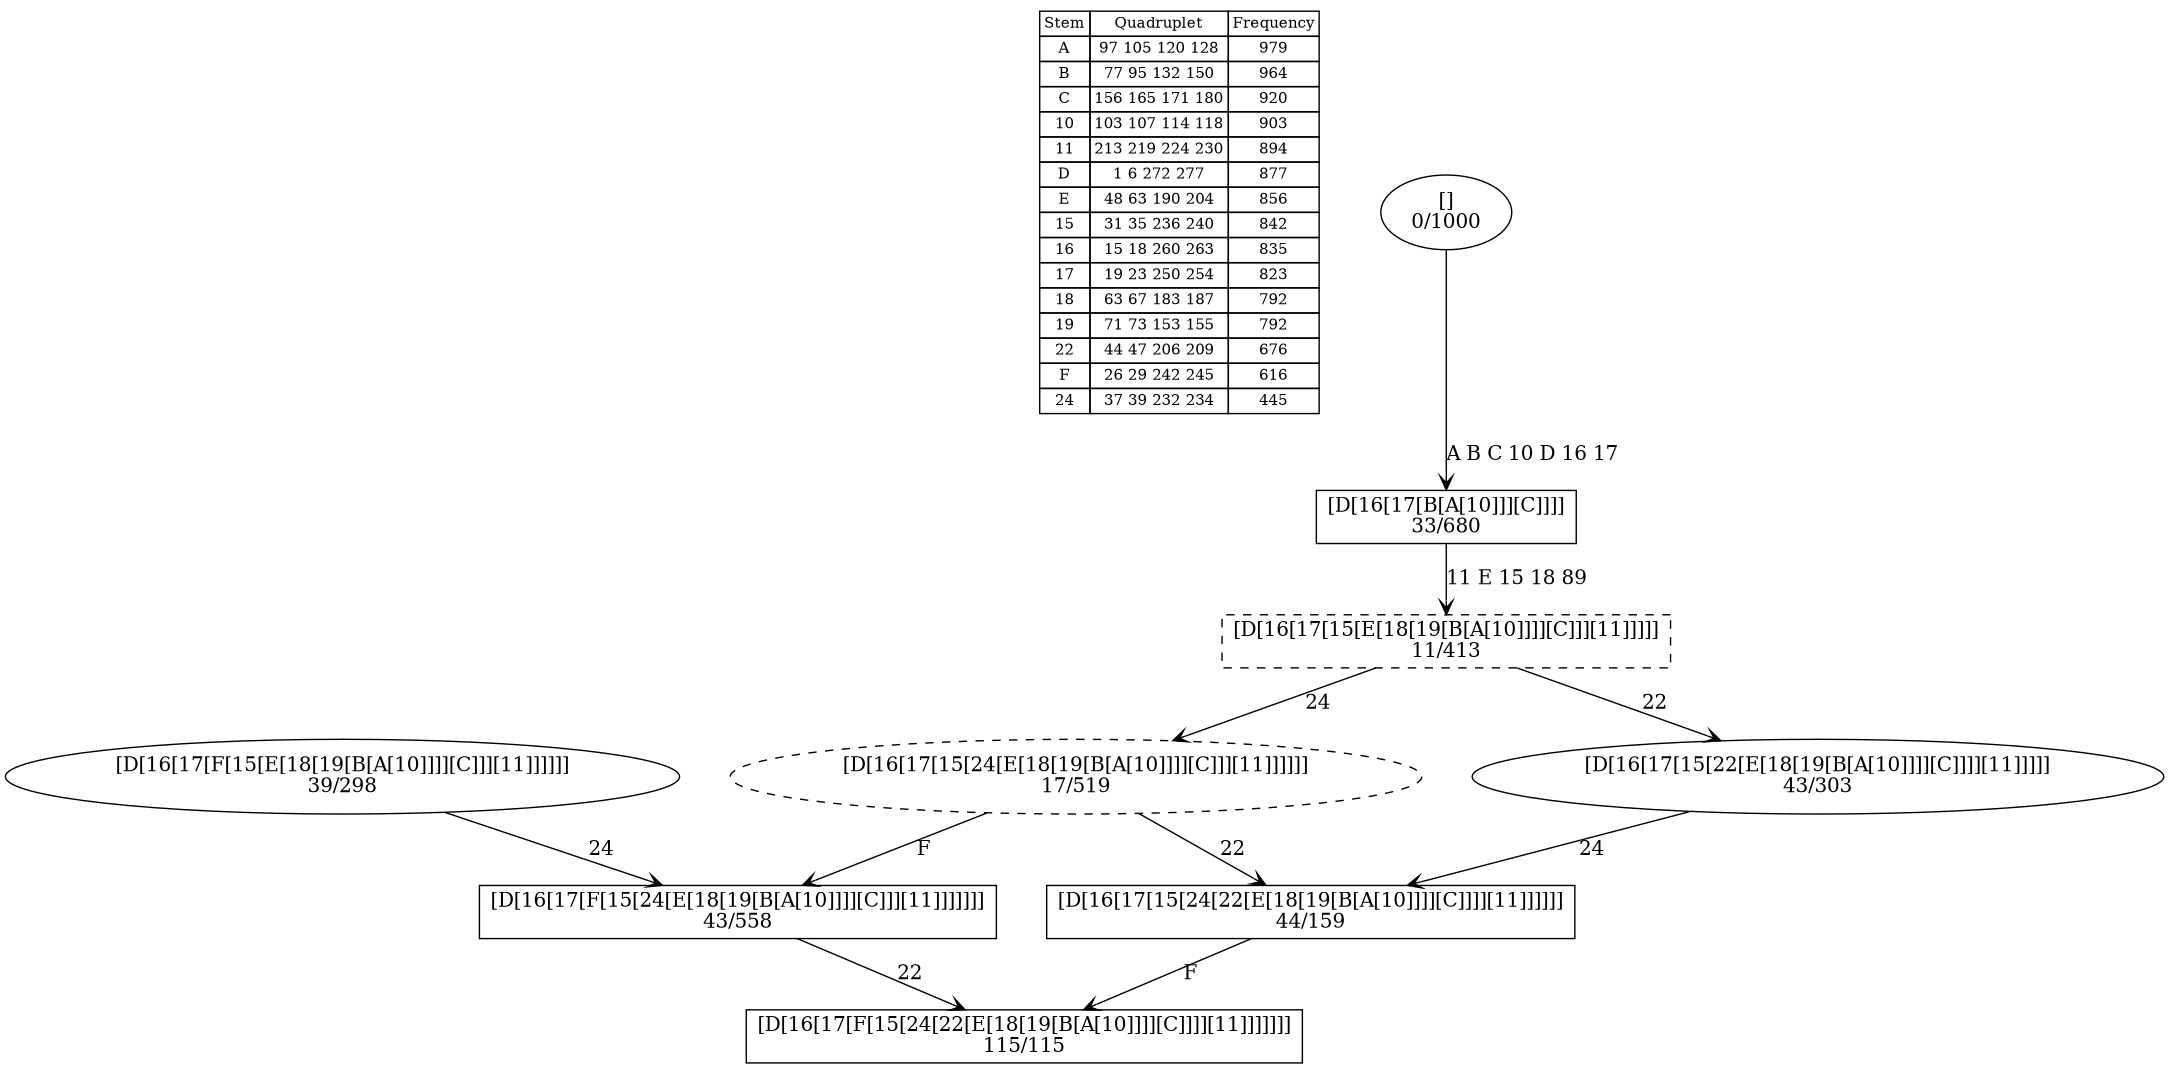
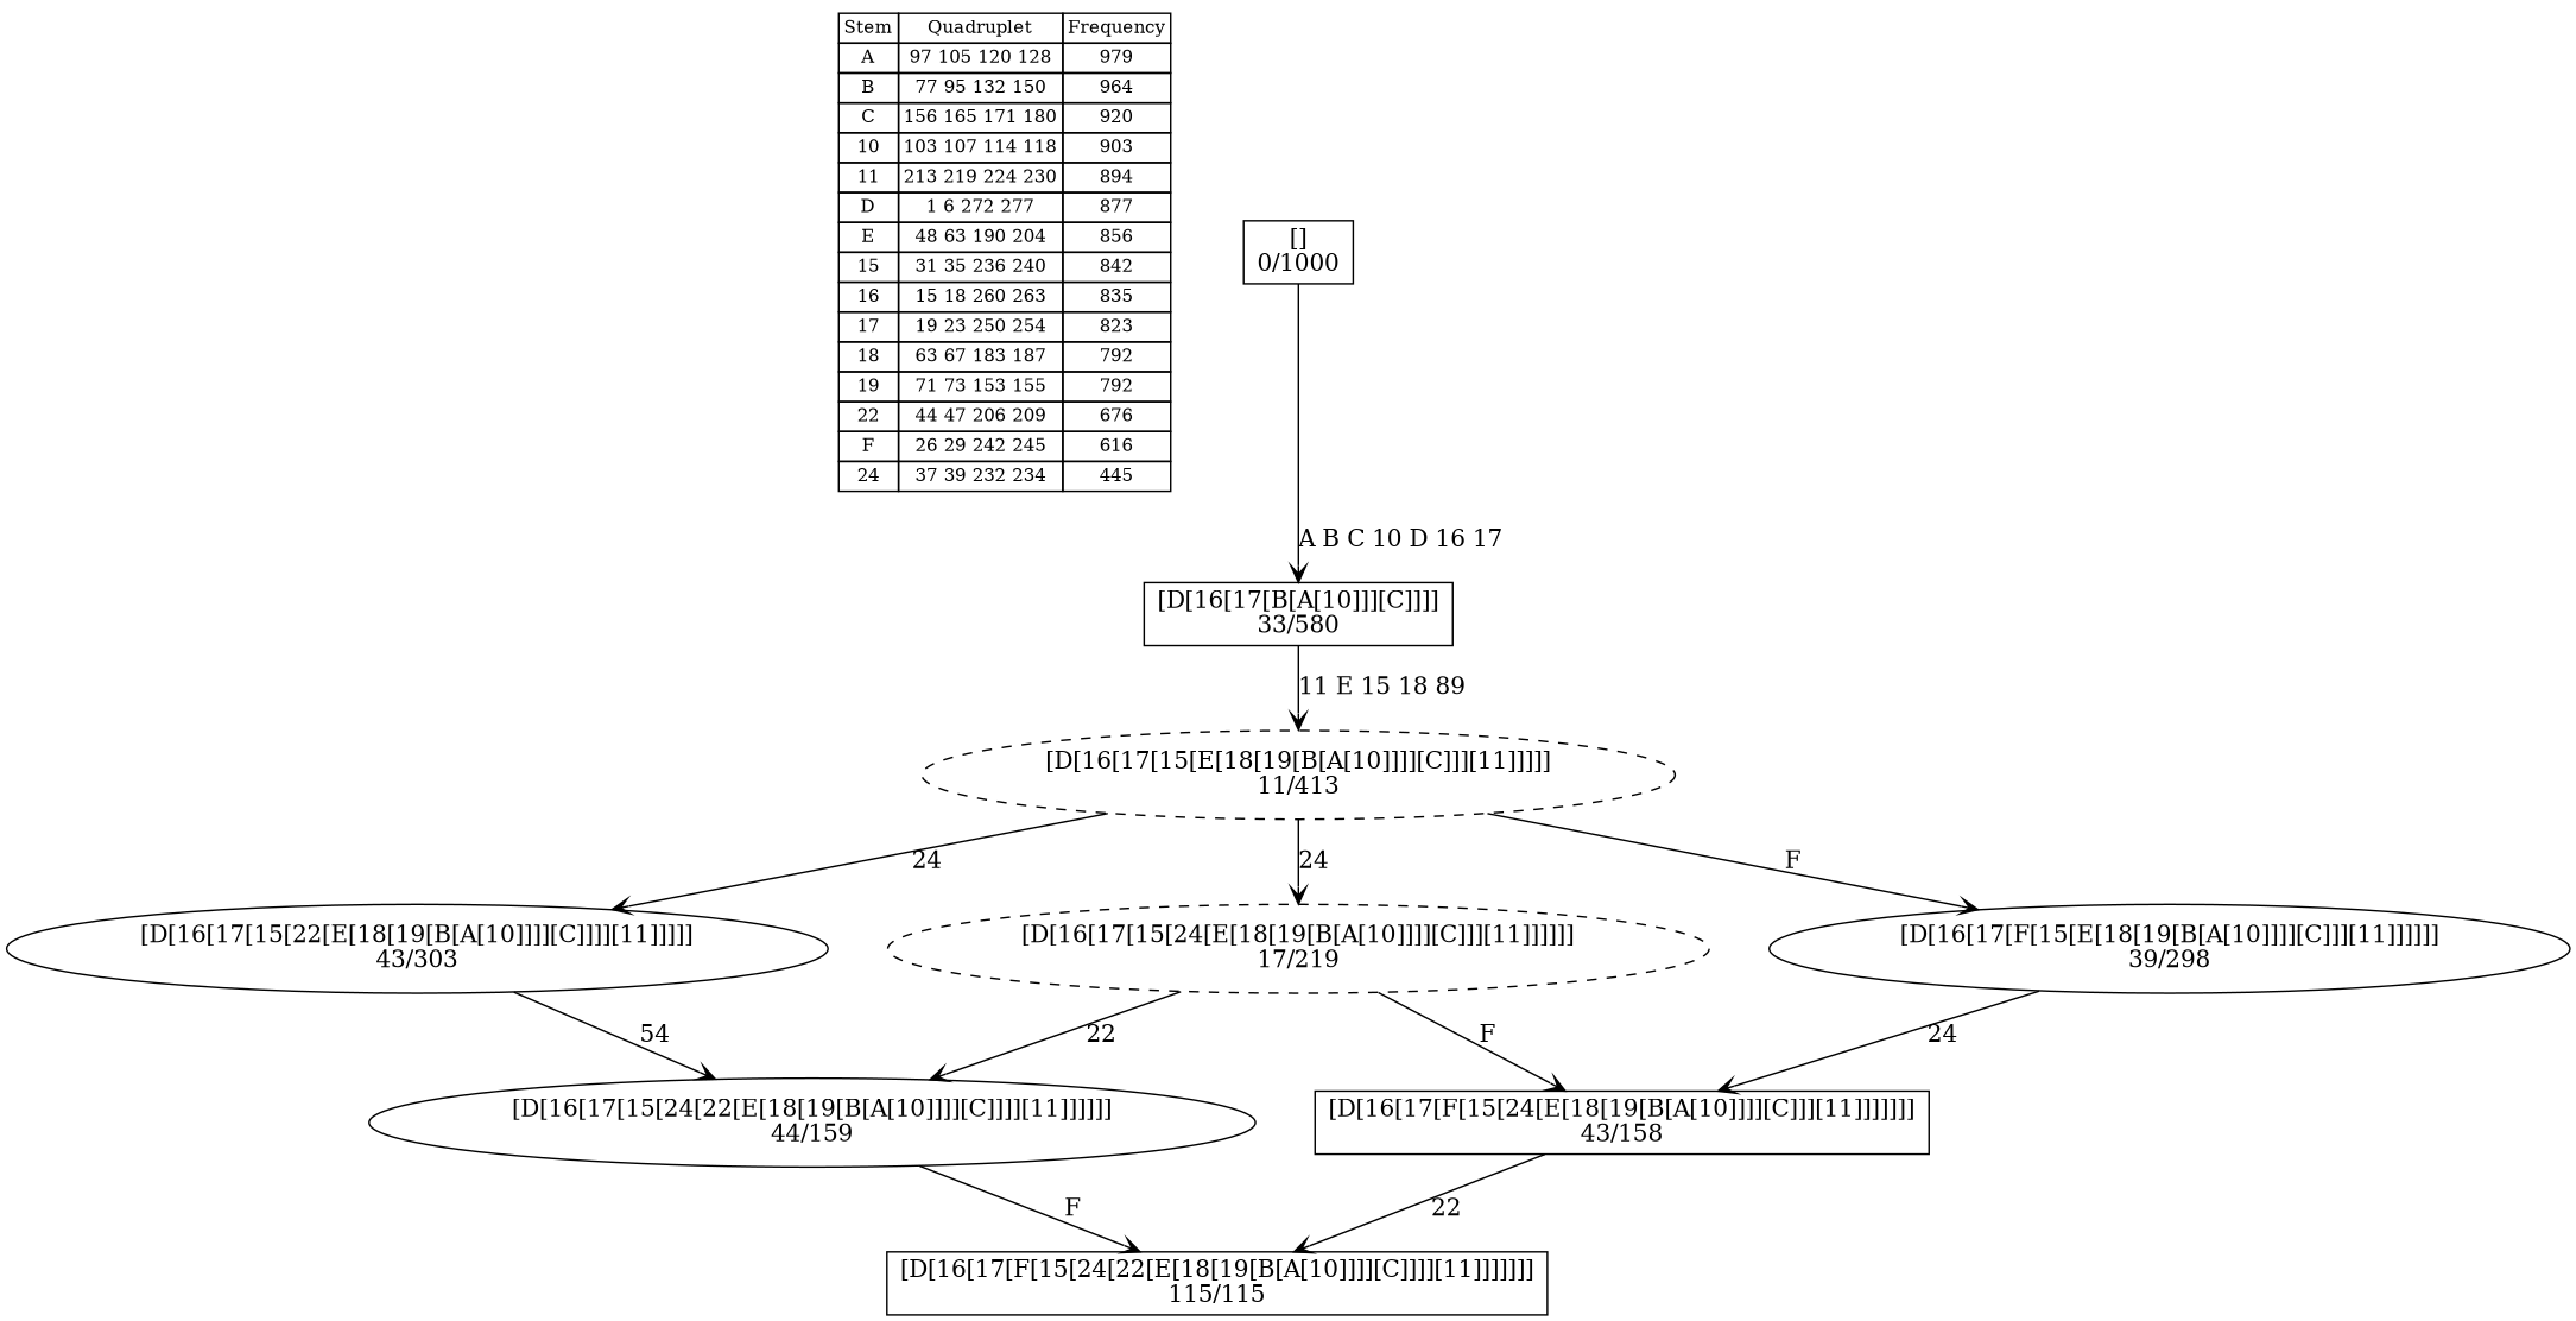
  digraph {
    nodesep=0.5
    node [shape=box]
    edge [arrowhead=vee]
    n1 [fontsize=11 label=< <table border="0" cellborder="1" cellspacing="0"><tr><td>Stem</td><td>Quadruplet</td><td>Frequency</td></tr> <tr><td>A</td><td>97 105 120 128</td><td>979</td></tr> <tr><td>B</td><td>77 95 132 150</td><td>964</td></tr> <tr><td>C</td><td>156 165 171 180</td><td>920</td></tr> <tr><td>10</td><td>103 107 114 118</td><td>903</td></tr> <tr><td>11</td><td>213 219 224 230</td><td>894</td></tr> <tr><td>D</td><td>1 6 272 277</td><td>877</td></tr> <tr><td>E</td><td>48 63 190 204</td><td>856</td></tr> <tr><td>15</td><td>31 35 236 240</td><td>842</td></tr> <tr><td>16</td><td>15 18 260 263</td><td>835</td></tr> <tr><td>17</td><td>19 23 250 254</td><td>823</td></tr> <tr><td>18</td><td>63 67 183 187</td><td>792</td></tr> <tr><td>19</td><td>71 73 153 155</td><td>792</td></tr> <tr><td>22</td><td>44 47 206 209</td><td>676</td></tr> <tr><td>F</td><td>26 29 242 245</td><td>616</td></tr> <tr><td>24</td><td>37 39 232 234</td><td>445</td></tr> </table>> shape=plaintext]
    n2 [label="[D[16[17[F[15[24[22[E[18[19[B[A[10]]]][C]]]][11]]]]]]]\n115/115"]
-   n3 [label="[D[16[17[15[24[22[E[18[19[B[A[10]]]][C]]]][11]]]]]]\n44/159"]
-   n4 [label="[D[16[17[F[15[24[E[18[19[B[A[10]]]][C]]][11]]]]]]]\n43/558"]
+   n3 [label="[D[16[17[15[24[22[E[18[19[B[A[10]]]][C]]]][11]]]]]]\n44/159" shape=ellipse]
+   n4 [label="[D[16[17[F[15[24[E[18[19[B[A[10]]]][C]]][11]]]]]]]\n43/158"]
    n5 [label="[D[16[17[15[22[E[18[19[B[A[10]]]][C]]]][11]]]]]\n43/303" shape=ellipse]
    n6 [label="[D[16[17[F[15[E[18[19[B[A[10]]]][C]]][11]]]]]]\n39/298" shape=ellipse]
-   n7 [label="[D[16[17[B[A[10]]][C]]]]\n33/680"]
-   n8 [label="[D[16[17[15[E[18[19[B[A[10]]]][C]]][11]]]]]\n11/413" style=dashed]
-   n9 [label="[D[16[17[15[24[E[18[19[B[A[10]]]][C]]][11]]]]]]\n17/519" style=dashed shape=""]
-   n10 [label="[]\n0/1000" shape=""]
+   n7 [label="[D[16[17[B[A[10]]][C]]]]\n33/580"]
+   n8 [label="[D[16[17[15[E[18[19[B[A[10]]]][C]]][11]]]]]\n11/413" style=dashed shape=""]
+   n9 [label="[D[16[17[15[24[E[18[19[B[A[10]]]][C]]][11]]]]]]\n17/219" style=dashed shape=""]
+   n10 [label="[]\n0/1000"]
    n3 -> n2 [label="F "]
    n4 -> n2 [label="22 "]
-   n5 -> n3 [label="24 "]
+   n5 -> n3 [label="54 "]
    n6 -> n4 [label="24 "]
    n7 -> n8 [label="11 E 15 18 89 "]
-   n8 -> n5 [label="22 "]
+   n8 -> n5 [label="24 "]
+   n8 -> n6 [label="F "]
    n8 -> n9 [label="24 "]
    n9 -> n3 [label="22 "]
    n9 -> n4 [label="F "]
    n10 -> n7 [label="A B C 10 D 16 17 "]
  }
